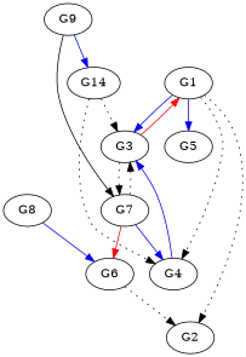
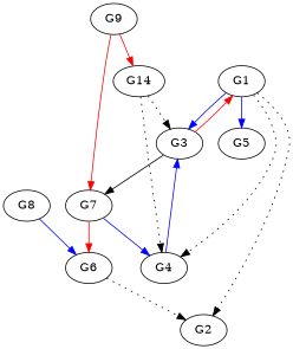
  digraph {
    n1 [label=G1]
    n2 [label=G2]
    n3 [label=G3]
    n4 [label=G4]
    n5 [label=G5]
    n6 [label=G7]
    n7 [label=G6]
    n8 [label=G8]
    n9 [label=G9]
    n10 [label=G14]
    n1 -> n2 [style=dotted]
    n1 -> n3 [color=blue]
    n1 -> n4 [style=dotted]
    n1 -> n5 [color=blue]
    n3 -> n1 [color=red]
-   n3 -> n6 [style=dotted]
+   n3 -> n6 [style=solid]
    n4 -> n3 [color=blue]
-   n6 -> n3 [style=dotted]
    n6 -> n4 [color=blue]
    n6 -> n7 [color=red]
    n7 -> n2 [style=dotted]
    n8 -> n7 [color=blue]
-   n9 -> n6 [color=black]
-   n9 -> n10 [color=blue]
+   n9 -> n6 [color=red]
+   n9 -> n10 [color=red]
    n10 -> n3 [style=dotted]
    n10 -> n4 [style=dotted]
  }
